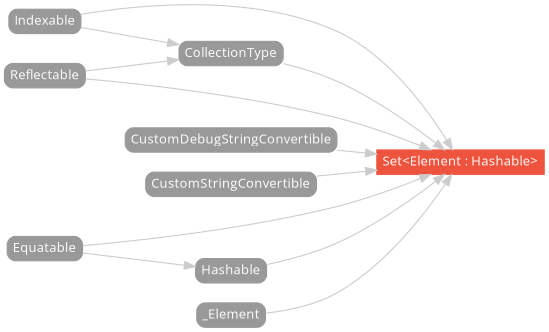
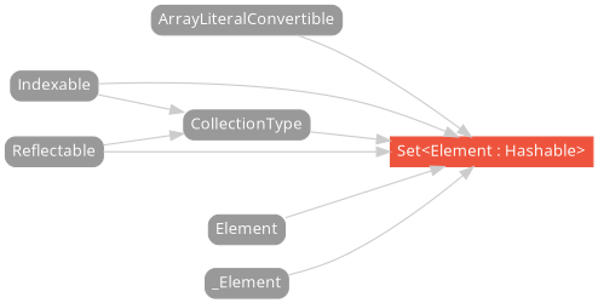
  strict digraph {
    fontname="Open Sans"
    rankdir=LR
    node [color="#999999" fillcolor="#999999" fontcolor=white fontname="Open Sans" fontsize=12 margin="0.07,0.05" shape=box style="filled,rounded"]
    edge [color="#cccccc" fontname="Open Sans"]
    "Set<Element : Hashable>" [color="#ee543d" fillcolor="#ee543d" height=0.3 style=filled]
+   ArrayLiteralConvertible [height=0.3]
    CollectionType [height=0.3]
-   CustomDebugStringConvertible [height=0.3]
-   CustomStringConvertible [height=0.3]
-   Equatable [height=0.3]
-   Hashable [height=0.3]
+   Hashable [height=0.3 label=Element]
    Indexable [height=0.3]
    n9 [height=0.3 label=Reflectable]
    n10 [height=0.3 label=_Element]
    subgraph sub_1 {
      rank=max
      "Set<Element : Hashable>"
    }
+   ArrayLiteralConvertible -> "Set<Element : Hashable>"
    CollectionType -> "Set<Element : Hashable>"
-   CustomDebugStringConvertible -> "Set<Element : Hashable>"
-   CustomStringConvertible -> "Set<Element : Hashable>"
-   Equatable -> "Set<Element : Hashable>"
-   Equatable -> Hashable
    Hashable -> "Set<Element : Hashable>"
    Indexable -> "Set<Element : Hashable>"
    Indexable -> CollectionType
    n9 -> "Set<Element : Hashable>"
    n9 -> CollectionType
    n10 -> "Set<Element : Hashable>"
  }
